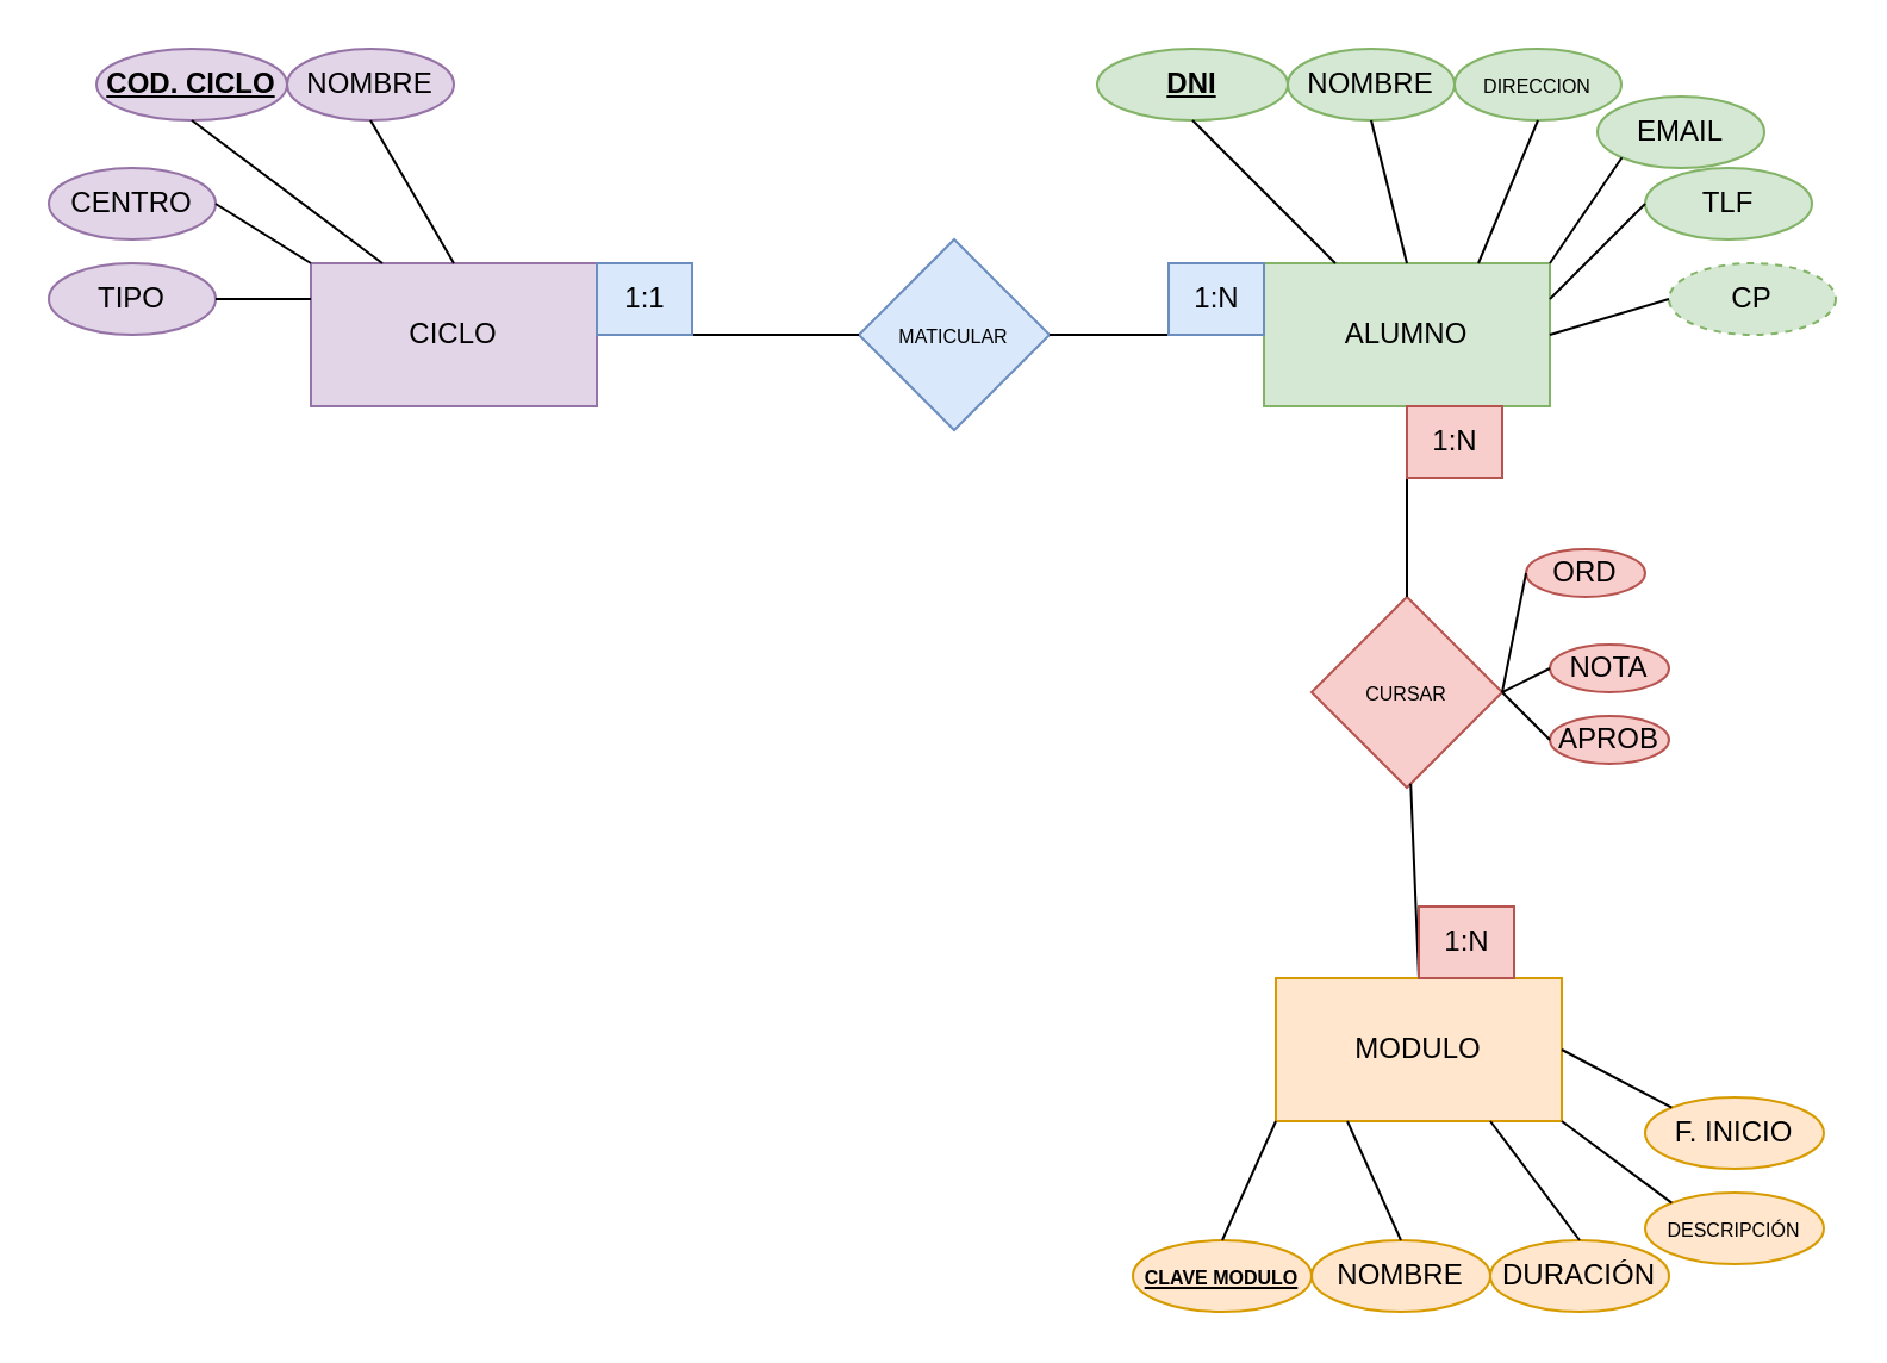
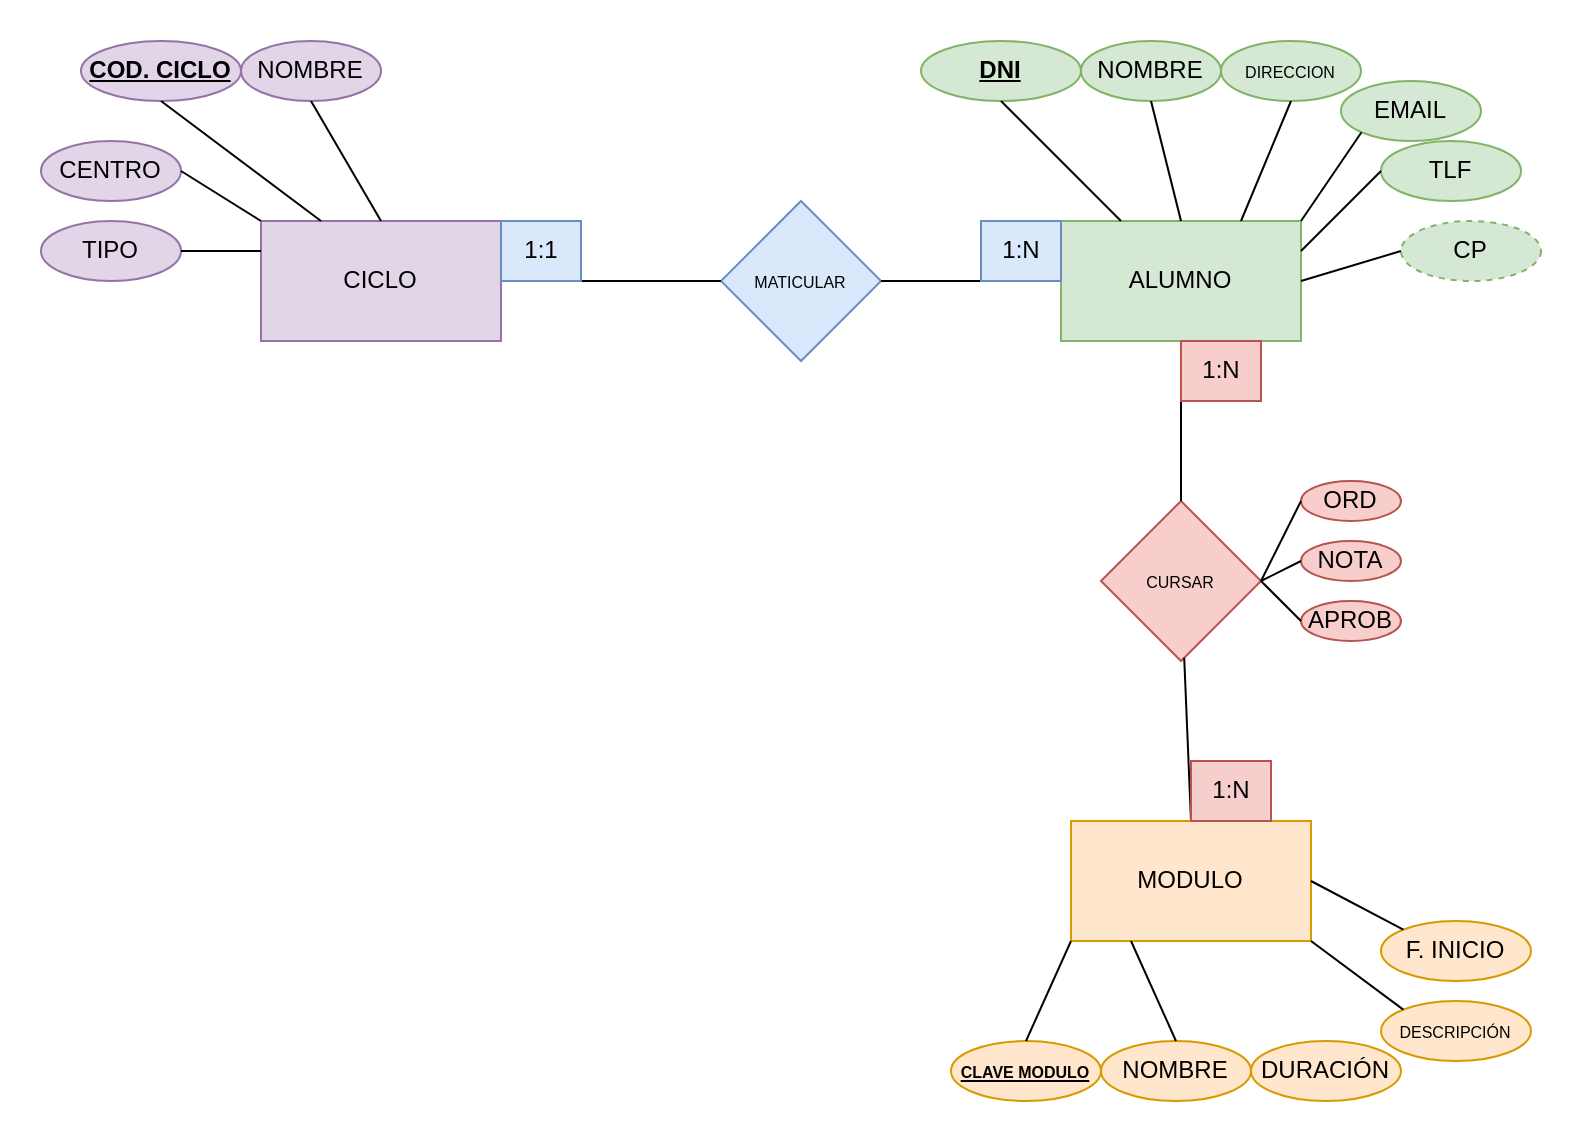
  <mxCell id="0" />
  <mxCell id="1" parent="0" />
  <mxCell id="2" value="CICLO" style="rounded=0;whiteSpace=wrap;html=1;fillColor=#e1d5e7;strokeColor=#9673a6;" vertex="1" parent="1"><mxGeometry x="130" y="110" width="120" height="60" as="geometry" /></mxCell>
  <mxCell id="3" value="ALUMNO" style="rounded=0;whiteSpace=wrap;html=1;fillColor=#d5e8d4;strokeColor=#82b366;" vertex="1" parent="1"><mxGeometry x="530" y="110" width="120" height="60" as="geometry" /></mxCell>
  <mxCell id="4" value="&lt;font style=&quot;font-size: 8px;&quot;&gt;MATICULAR&lt;/font&gt;" style="rhombus;whiteSpace=wrap;html=1;fillColor=#dae8fc;strokeColor=#6c8ebf;" vertex="1" parent="1"><mxGeometry x="360" y="100" width="80" height="80" as="geometry" /></mxCell>
  <mxCell id="5" value="" style="endArrow=none;html=1;rounded=0;exitX=1;exitY=0.5;exitDx=0;exitDy=0;entryX=0;entryY=0.5;entryDx=0;entryDy=0;" edge="1" parent="1" source="4" target="3"><mxGeometry width="50" height="50" relative="1" as="geometry"><mxPoint x="450" y="170" as="sourcePoint" /><mxPoint x="500" y="120" as="targetPoint" /></mxGeometry></mxCell>
  <mxCell id="6" value="" style="endArrow=none;html=1;rounded=0;exitX=1;exitY=0.5;exitDx=0;exitDy=0;entryX=0;entryY=0.5;entryDx=0;entryDy=0;" edge="1" parent="1" source="2" target="4"><mxGeometry width="50" height="50" relative="1" as="geometry"><mxPoint x="450" y="170" as="sourcePoint" /><mxPoint x="500" y="120" as="targetPoint" /></mxGeometry></mxCell>
  <mxCell id="7" value="1:1" style="text;html=1;align=center;verticalAlign=middle;resizable=0;points=[];autosize=1;strokeColor=#6c8ebf;fillColor=#dae8fc;" vertex="1" parent="1"><mxGeometry x="250" y="110" width="40" height="30" as="geometry" /></mxCell>
  <mxCell id="8" value="1:N" style="text;html=1;align=center;verticalAlign=middle;resizable=0;points=[];autosize=1;strokeColor=#6c8ebf;fillColor=#dae8fc;" vertex="1" parent="1"><mxGeometry x="490" y="110" width="40" height="30" as="geometry" /></mxCell>
  <mxCell id="9" value="MODULO" style="rounded=0;whiteSpace=wrap;html=1;fillColor=#ffe6cc;strokeColor=#d79b00;" vertex="1" parent="1"><mxGeometry x="535" y="410" width="120" height="60" as="geometry" /></mxCell>
  <mxCell id="10" value="&lt;font style=&quot;font-size: 8px;&quot;&gt;CURSAR&lt;/font&gt;" style="rhombus;whiteSpace=wrap;html=1;fillColor=#f8cecc;strokeColor=#b85450;" vertex="1" parent="1"><mxGeometry x="550" y="250" width="80" height="80" as="geometry" /></mxCell>
  <mxCell id="11" value="" style="endArrow=none;html=1;rounded=0;exitX=0.5;exitY=0;exitDx=0;exitDy=0;entryX=0.5;entryY=1;entryDx=0;entryDy=0;" edge="1" parent="1" source="10" target="3"><mxGeometry width="50" height="50" relative="1" as="geometry"><mxPoint x="450" y="280" as="sourcePoint" /><mxPoint x="500" y="230" as="targetPoint" /></mxGeometry></mxCell>
  <mxCell id="12" value="" style="endArrow=none;html=1;rounded=0;exitX=0.5;exitY=0;exitDx=0;exitDy=0;" edge="1" parent="1" source="9" target="10"><mxGeometry width="50" height="50" relative="1" as="geometry"><mxPoint x="450" y="280" as="sourcePoint" /><mxPoint x="500" y="230" as="targetPoint" /></mxGeometry></mxCell>
  <mxCell id="13" value="1:N" style="text;html=1;align=center;verticalAlign=middle;resizable=0;points=[];autosize=1;strokeColor=#b85450;fillColor=#f8cecc;" vertex="1" parent="1"><mxGeometry x="595" y="380" width="40" height="30" as="geometry" /></mxCell>
  <mxCell id="14" value="1:N" style="text;html=1;align=center;verticalAlign=middle;resizable=0;points=[];autosize=1;strokeColor=#b85450;fillColor=#f8cecc;" vertex="1" parent="1"><mxGeometry x="590" y="170" width="40" height="30" as="geometry" /></mxCell>
  <mxCell id="15" value="APROB" style="ellipse;whiteSpace=wrap;html=1;fillColor=#f8cecc;strokeColor=#b85450;" vertex="1" parent="1"><mxGeometry x="650" y="300" width="50" height="20" as="geometry" /></mxCell>
  <mxCell id="16" value="" style="endArrow=none;html=1;rounded=0;exitX=1;exitY=0.5;exitDx=0;exitDy=0;entryX=0;entryY=0.5;entryDx=0;entryDy=0;" edge="1" parent="1" source="10" target="15"><mxGeometry width="50" height="50" relative="1" as="geometry"><mxPoint x="840" y="290" as="sourcePoint" /><mxPoint x="890" y="240" as="targetPoint" /></mxGeometry></mxCell>
  <mxCell id="17" value="&lt;u style=&quot;&quot;&gt;&lt;b&gt;&lt;font style=&quot;font-size: 8px;&quot;&gt;CLAVE MODULO&lt;/font&gt;&lt;/b&gt;&lt;/u&gt;" style="ellipse;whiteSpace=wrap;html=1;fillColor=#ffe6cc;strokeColor=#d79b00;" vertex="1" parent="1"><mxGeometry x="475" y="520" width="75" height="30" as="geometry" /></mxCell>
  <mxCell id="18" value="NOMBRE" style="ellipse;whiteSpace=wrap;html=1;fillColor=#ffe6cc;strokeColor=#d79b00;" vertex="1" parent="1"><mxGeometry x="550" y="520" width="75" height="30" as="geometry" /></mxCell>
  <mxCell id="19" value="" style="endArrow=none;html=1;rounded=0;exitX=0.5;exitY=0;exitDx=0;exitDy=0;entryX=0.25;entryY=1;entryDx=0;entryDy=0;" edge="1" parent="1" source="18" target="9"><mxGeometry width="50" height="50" relative="1" as="geometry"><mxPoint x="855" y="500" as="sourcePoint" /><mxPoint x="905" y="450" as="targetPoint" /></mxGeometry></mxCell>
  <mxCell id="20" value="" style="endArrow=none;html=1;rounded=0;exitX=0.5;exitY=0;exitDx=0;exitDy=0;entryX=0;entryY=1;entryDx=0;entryDy=0;" edge="1" parent="1" source="17" target="9"><mxGeometry width="50" height="50" relative="1" as="geometry"><mxPoint x="855" y="500" as="sourcePoint" /><mxPoint x="905" y="450" as="targetPoint" /></mxGeometry></mxCell>
  <mxCell id="21" value="&lt;b&gt;&lt;u&gt;COD. CICLO&lt;/u&gt;&lt;/b&gt;" style="ellipse;whiteSpace=wrap;html=1;fillColor=#e1d5e7;strokeColor=#9673a6;" vertex="1" parent="1"><mxGeometry x="40" y="20" width="80" height="30" as="geometry" /></mxCell>
  <mxCell id="22" value="&lt;b&gt;&lt;u&gt;DNI&lt;/u&gt;&lt;/b&gt;" style="ellipse;whiteSpace=wrap;html=1;fillColor=#d5e8d4;strokeColor=#82b366;" vertex="1" parent="1"><mxGeometry x="460" y="20" width="80" height="30" as="geometry" /></mxCell>
  <mxCell id="23" value="NOMBRE" style="ellipse;whiteSpace=wrap;html=1;fillColor=#e1d5e7;strokeColor=#9673a6;" vertex="1" parent="1"><mxGeometry x="120" y="20" width="70" height="30" as="geometry" /></mxCell>
  <mxCell id="24" value="NOMBRE" style="ellipse;whiteSpace=wrap;html=1;fillColor=#d5e8d4;strokeColor=#82b366;" vertex="1" parent="1"><mxGeometry x="540" y="20" width="70" height="30" as="geometry" /></mxCell>
  <mxCell id="25" value="&lt;font style=&quot;font-size: 8px;&quot;&gt;DIRECCION&lt;/font&gt;" style="ellipse;whiteSpace=wrap;html=1;fillColor=#d5e8d4;strokeColor=#82b366;" vertex="1" parent="1"><mxGeometry x="610" y="20" width="70" height="30" as="geometry" /></mxCell>
  <mxCell id="26" value="EMAIL" style="ellipse;whiteSpace=wrap;html=1;fillColor=#d5e8d4;strokeColor=#82b366;" vertex="1" parent="1"><mxGeometry x="670" y="40" width="70" height="30" as="geometry" /></mxCell>
  <mxCell id="27" value="TLF" style="ellipse;whiteSpace=wrap;html=1;fillColor=#d5e8d4;strokeColor=#82b366;" vertex="1" parent="1"><mxGeometry x="690" y="70" width="70" height="30" as="geometry" /></mxCell>
  <mxCell id="28" value="CP" style="ellipse;whiteSpace=wrap;html=1;fillColor=#d5e8d4;strokeColor=#82b366;dashed=1;" vertex="1" parent="1"><mxGeometry x="700" y="110" width="70" height="30" as="geometry" /></mxCell>
  <mxCell id="29" value="" style="endArrow=none;html=1;rounded=0;entryX=0.5;entryY=1;entryDx=0;entryDy=0;exitX=0.25;exitY=0;exitDx=0;exitDy=0;" edge="1" parent="1" source="2" target="21"><mxGeometry width="50" height="50" relative="1" as="geometry"><mxPoint x="450" y="300" as="sourcePoint" /><mxPoint x="500" y="250" as="targetPoint" /></mxGeometry></mxCell>
  <mxCell id="30" value="" style="endArrow=none;html=1;rounded=0;entryX=0.5;entryY=1;entryDx=0;entryDy=0;exitX=0.5;exitY=0;exitDx=0;exitDy=0;" edge="1" parent="1" source="2" target="23"><mxGeometry width="50" height="50" relative="1" as="geometry"><mxPoint x="450" y="300" as="sourcePoint" /><mxPoint x="500" y="250" as="targetPoint" /></mxGeometry></mxCell>
  <mxCell id="31" value="" style="endArrow=none;html=1;rounded=0;entryX=0;entryY=0.5;entryDx=0;entryDy=0;exitX=1;exitY=0.5;exitDx=0;exitDy=0;" edge="1" parent="1" source="3" target="28"><mxGeometry width="50" height="50" relative="1" as="geometry"><mxPoint x="450" y="300" as="sourcePoint" /><mxPoint x="500" y="250" as="targetPoint" /></mxGeometry></mxCell>
  <mxCell id="32" value="" style="endArrow=none;html=1;rounded=0;entryX=0;entryY=0.5;entryDx=0;entryDy=0;exitX=1;exitY=0.25;exitDx=0;exitDy=0;" edge="1" parent="1" source="3" target="27"><mxGeometry width="50" height="50" relative="1" as="geometry"><mxPoint x="450" y="300" as="sourcePoint" /><mxPoint x="500" y="250" as="targetPoint" /></mxGeometry></mxCell>
  <mxCell id="33" value="" style="endArrow=none;html=1;rounded=0;entryX=0;entryY=1;entryDx=0;entryDy=0;exitX=1;exitY=0;exitDx=0;exitDy=0;" edge="1" parent="1" source="3" target="26"><mxGeometry width="50" height="50" relative="1" as="geometry"><mxPoint x="450" y="300" as="sourcePoint" /><mxPoint x="500" y="250" as="targetPoint" /></mxGeometry></mxCell>
  <mxCell id="34" value="" style="endArrow=none;html=1;rounded=0;entryX=0.5;entryY=1;entryDx=0;entryDy=0;exitX=0.5;exitY=0;exitDx=0;exitDy=0;" edge="1" parent="1" source="3" target="24"><mxGeometry width="50" height="50" relative="1" as="geometry"><mxPoint x="450" y="300" as="sourcePoint" /><mxPoint x="500" y="250" as="targetPoint" /></mxGeometry></mxCell>
  <mxCell id="35" value="" style="endArrow=none;html=1;rounded=0;entryX=0.5;entryY=1;entryDx=0;entryDy=0;exitX=0.25;exitY=0;exitDx=0;exitDy=0;" edge="1" parent="1" source="3" target="22"><mxGeometry width="50" height="50" relative="1" as="geometry"><mxPoint x="450" y="300" as="sourcePoint" /><mxPoint x="500" y="250" as="targetPoint" /></mxGeometry></mxCell>
  <mxCell id="36" value="" style="endArrow=none;html=1;rounded=0;entryX=0.5;entryY=1;entryDx=0;entryDy=0;exitX=0.75;exitY=0;exitDx=0;exitDy=0;" edge="1" parent="1" source="3" target="25"><mxGeometry width="50" height="50" relative="1" as="geometry"><mxPoint x="450" y="300" as="sourcePoint" /><mxPoint x="500" y="250" as="targetPoint" /></mxGeometry></mxCell>
  <mxCell id="37" value="NOTA" style="ellipse;whiteSpace=wrap;html=1;fillColor=#f8cecc;strokeColor=#b85450;" vertex="1" parent="1"><mxGeometry x="650" y="270" width="50" height="20" as="geometry" /></mxCell>
  <mxCell id="38" value="" style="endArrow=none;html=1;rounded=0;entryX=0;entryY=0.5;entryDx=0;entryDy=0;exitX=1;exitY=0.5;exitDx=0;exitDy=0;" edge="1" parent="1" source="10" target="37"><mxGeometry width="50" height="50" relative="1" as="geometry"><mxPoint x="450" y="320" as="sourcePoint" /><mxPoint x="500" y="270" as="targetPoint" /></mxGeometry></mxCell>
  <mxCell id="39" value="CENTRO" style="ellipse;whiteSpace=wrap;html=1;fillColor=#e1d5e7;strokeColor=#9673a6;" vertex="1" parent="1"><mxGeometry x="20" y="70" width="70" height="30" as="geometry" /></mxCell>
  <mxCell id="40" value="" style="endArrow=none;html=1;rounded=0;exitX=1;exitY=0.5;exitDx=0;exitDy=0;entryX=0;entryY=0;entryDx=0;entryDy=0;" edge="1" parent="1" source="39" target="2"><mxGeometry width="50" height="50" relative="1" as="geometry"><mxPoint x="450" y="320" as="sourcePoint" /><mxPoint x="500" y="270" as="targetPoint" /></mxGeometry></mxCell>
  <mxCell id="41" value="TIPO" style="ellipse;whiteSpace=wrap;html=1;fillColor=#e1d5e7;strokeColor=#9673a6;" vertex="1" parent="1"><mxGeometry x="20" y="110" width="70" height="30" as="geometry" /></mxCell>
  <mxCell id="42" value="" style="endArrow=none;html=1;rounded=0;exitX=1;exitY=0.5;exitDx=0;exitDy=0;entryX=0;entryY=0.25;entryDx=0;entryDy=0;" edge="1" parent="1" source="41" target="2"><mxGeometry width="50" height="50" relative="1" as="geometry"><mxPoint x="450" y="320" as="sourcePoint" /><mxPoint x="500" y="270" as="targetPoint" /></mxGeometry></mxCell>
- <mxCell id="43" value="ORD" style="ellipse;whiteSpace=wrap;html=1;fillColor=#f8cecc;strokeColor=#b85450;" vertex="1" parent="1"><mxGeometry x="640" y="230" width="50" height="20" as="geometry" /></mxCell>
+ <mxCell id="43" value="ORD" style="ellipse;whiteSpace=wrap;html=1;fillColor=#f8cecc;strokeColor=#b85450;" vertex="1" parent="1"><mxGeometry x="650" y="240" width="50" height="20" as="geometry" /></mxCell>
  <mxCell id="44" value="" style="endArrow=none;html=1;rounded=0;entryX=0;entryY=0.5;entryDx=0;entryDy=0;exitX=1;exitY=0.5;exitDx=0;exitDy=0;" edge="1" parent="1" source="10" target="43"><mxGeometry width="50" height="50" relative="1" as="geometry"><mxPoint x="450" y="320" as="sourcePoint" /><mxPoint x="500" y="270" as="targetPoint" /></mxGeometry></mxCell>
  <mxCell id="45" value="DURACIÓN" style="ellipse;whiteSpace=wrap;html=1;fillColor=#ffe6cc;strokeColor=#d79b00;" vertex="1" parent="1"><mxGeometry x="625" y="520" width="75" height="30" as="geometry" /></mxCell>
  <mxCell id="46" value="&lt;font style=&quot;font-size: 8px;&quot;&gt;DESCRIPCIÓN&lt;/font&gt;" style="ellipse;whiteSpace=wrap;html=1;fillColor=#ffe6cc;strokeColor=#d79b00;" vertex="1" parent="1"><mxGeometry x="690" y="500" width="75" height="30" as="geometry" /></mxCell>
  <mxCell id="47" value="F. INICIO" style="ellipse;whiteSpace=wrap;html=1;fillColor=#ffe6cc;strokeColor=#d79b00;" vertex="1" parent="1"><mxGeometry x="690" y="460" width="75" height="30" as="geometry" /></mxCell>
  <mxCell id="48" value="" style="endArrow=none;html=1;rounded=0;exitX=0;exitY=0;exitDx=0;exitDy=0;entryX=1;entryY=0.5;entryDx=0;entryDy=0;" edge="1" parent="1" source="47" target="9"><mxGeometry width="50" height="50" relative="1" as="geometry"><mxPoint x="450" y="320" as="sourcePoint" /><mxPoint x="500" y="270" as="targetPoint" /></mxGeometry></mxCell>
  <mxCell id="49" value="" style="endArrow=none;html=1;rounded=0;exitX=0;exitY=0;exitDx=0;exitDy=0;entryX=1;entryY=1;entryDx=0;entryDy=0;" edge="1" parent="1" source="46" target="9"><mxGeometry width="50" height="50" relative="1" as="geometry"><mxPoint x="450" y="320" as="sourcePoint" /><mxPoint x="500" y="270" as="targetPoint" /></mxGeometry></mxCell>
- <mxCell id="50" value="" style="endArrow=none;html=1;rounded=0;exitX=0.5;exitY=0;exitDx=0;exitDy=0;entryX=0.75;entryY=1;entryDx=0;entryDy=0;" edge="1" parent="1" source="45" target="9"><mxGeometry width="50" height="50" relative="1" as="geometry"><mxPoint x="450" y="320" as="sourcePoint" /><mxPoint x="500" y="270" as="targetPoint" /></mxGeometry></mxCell>
